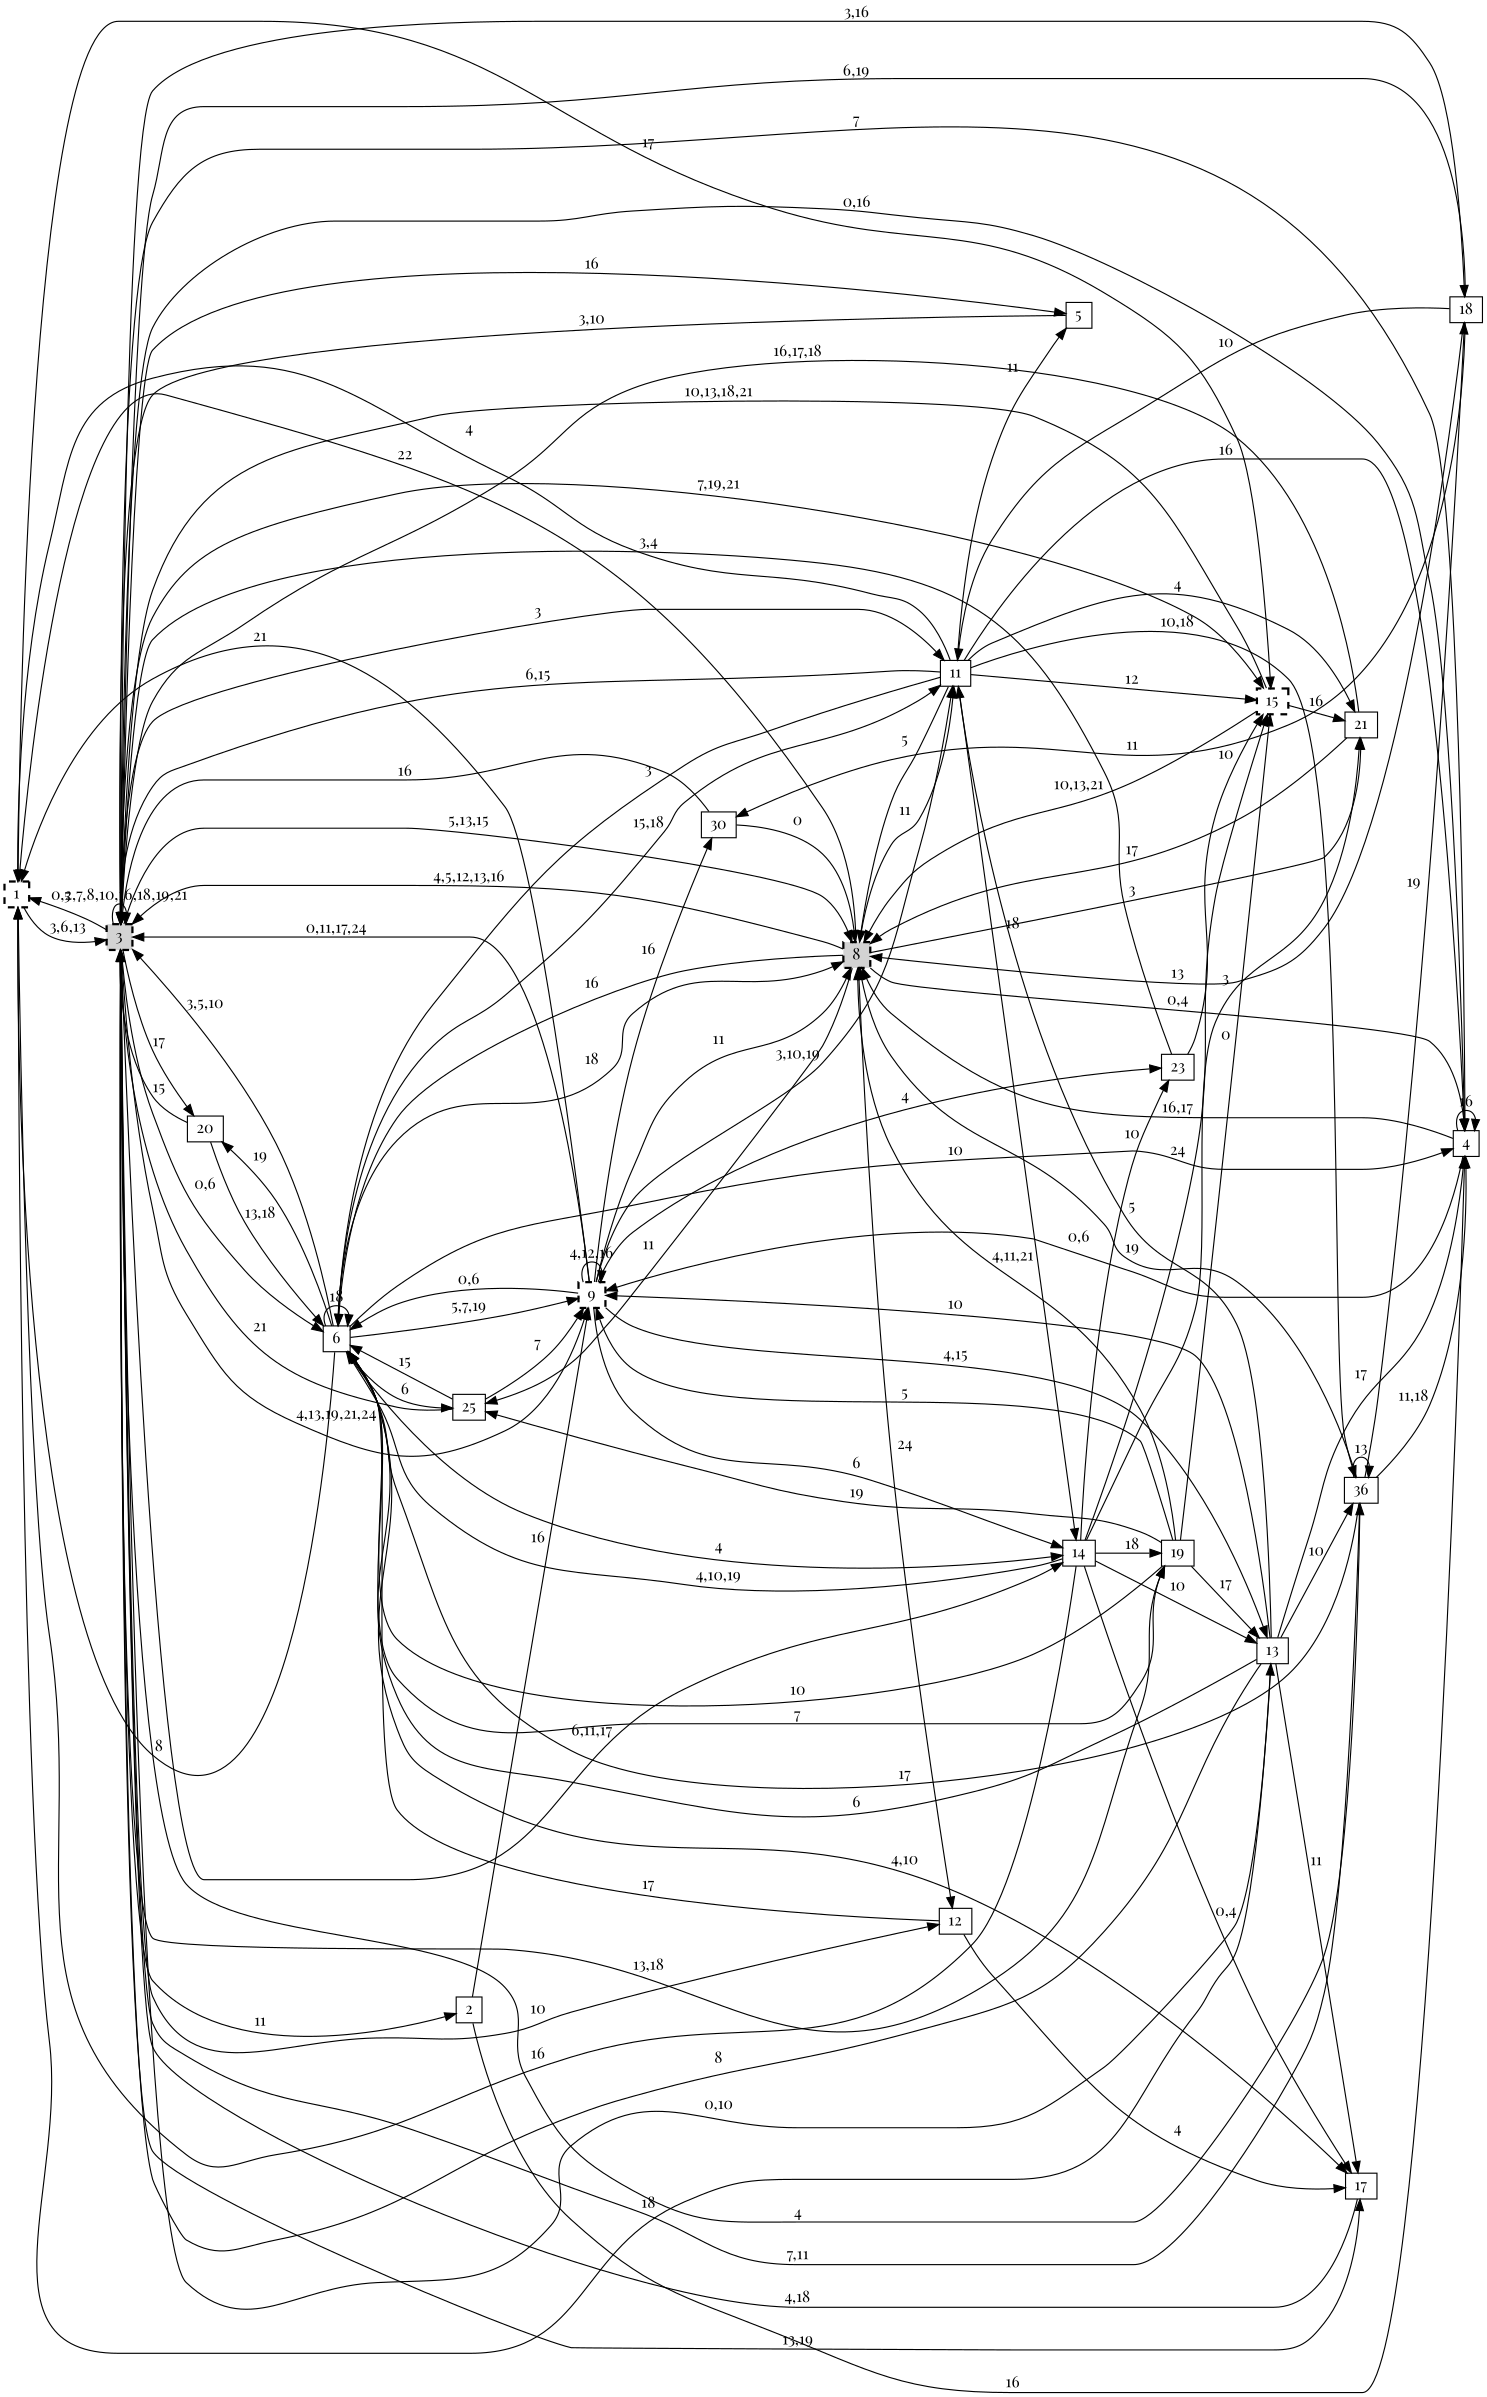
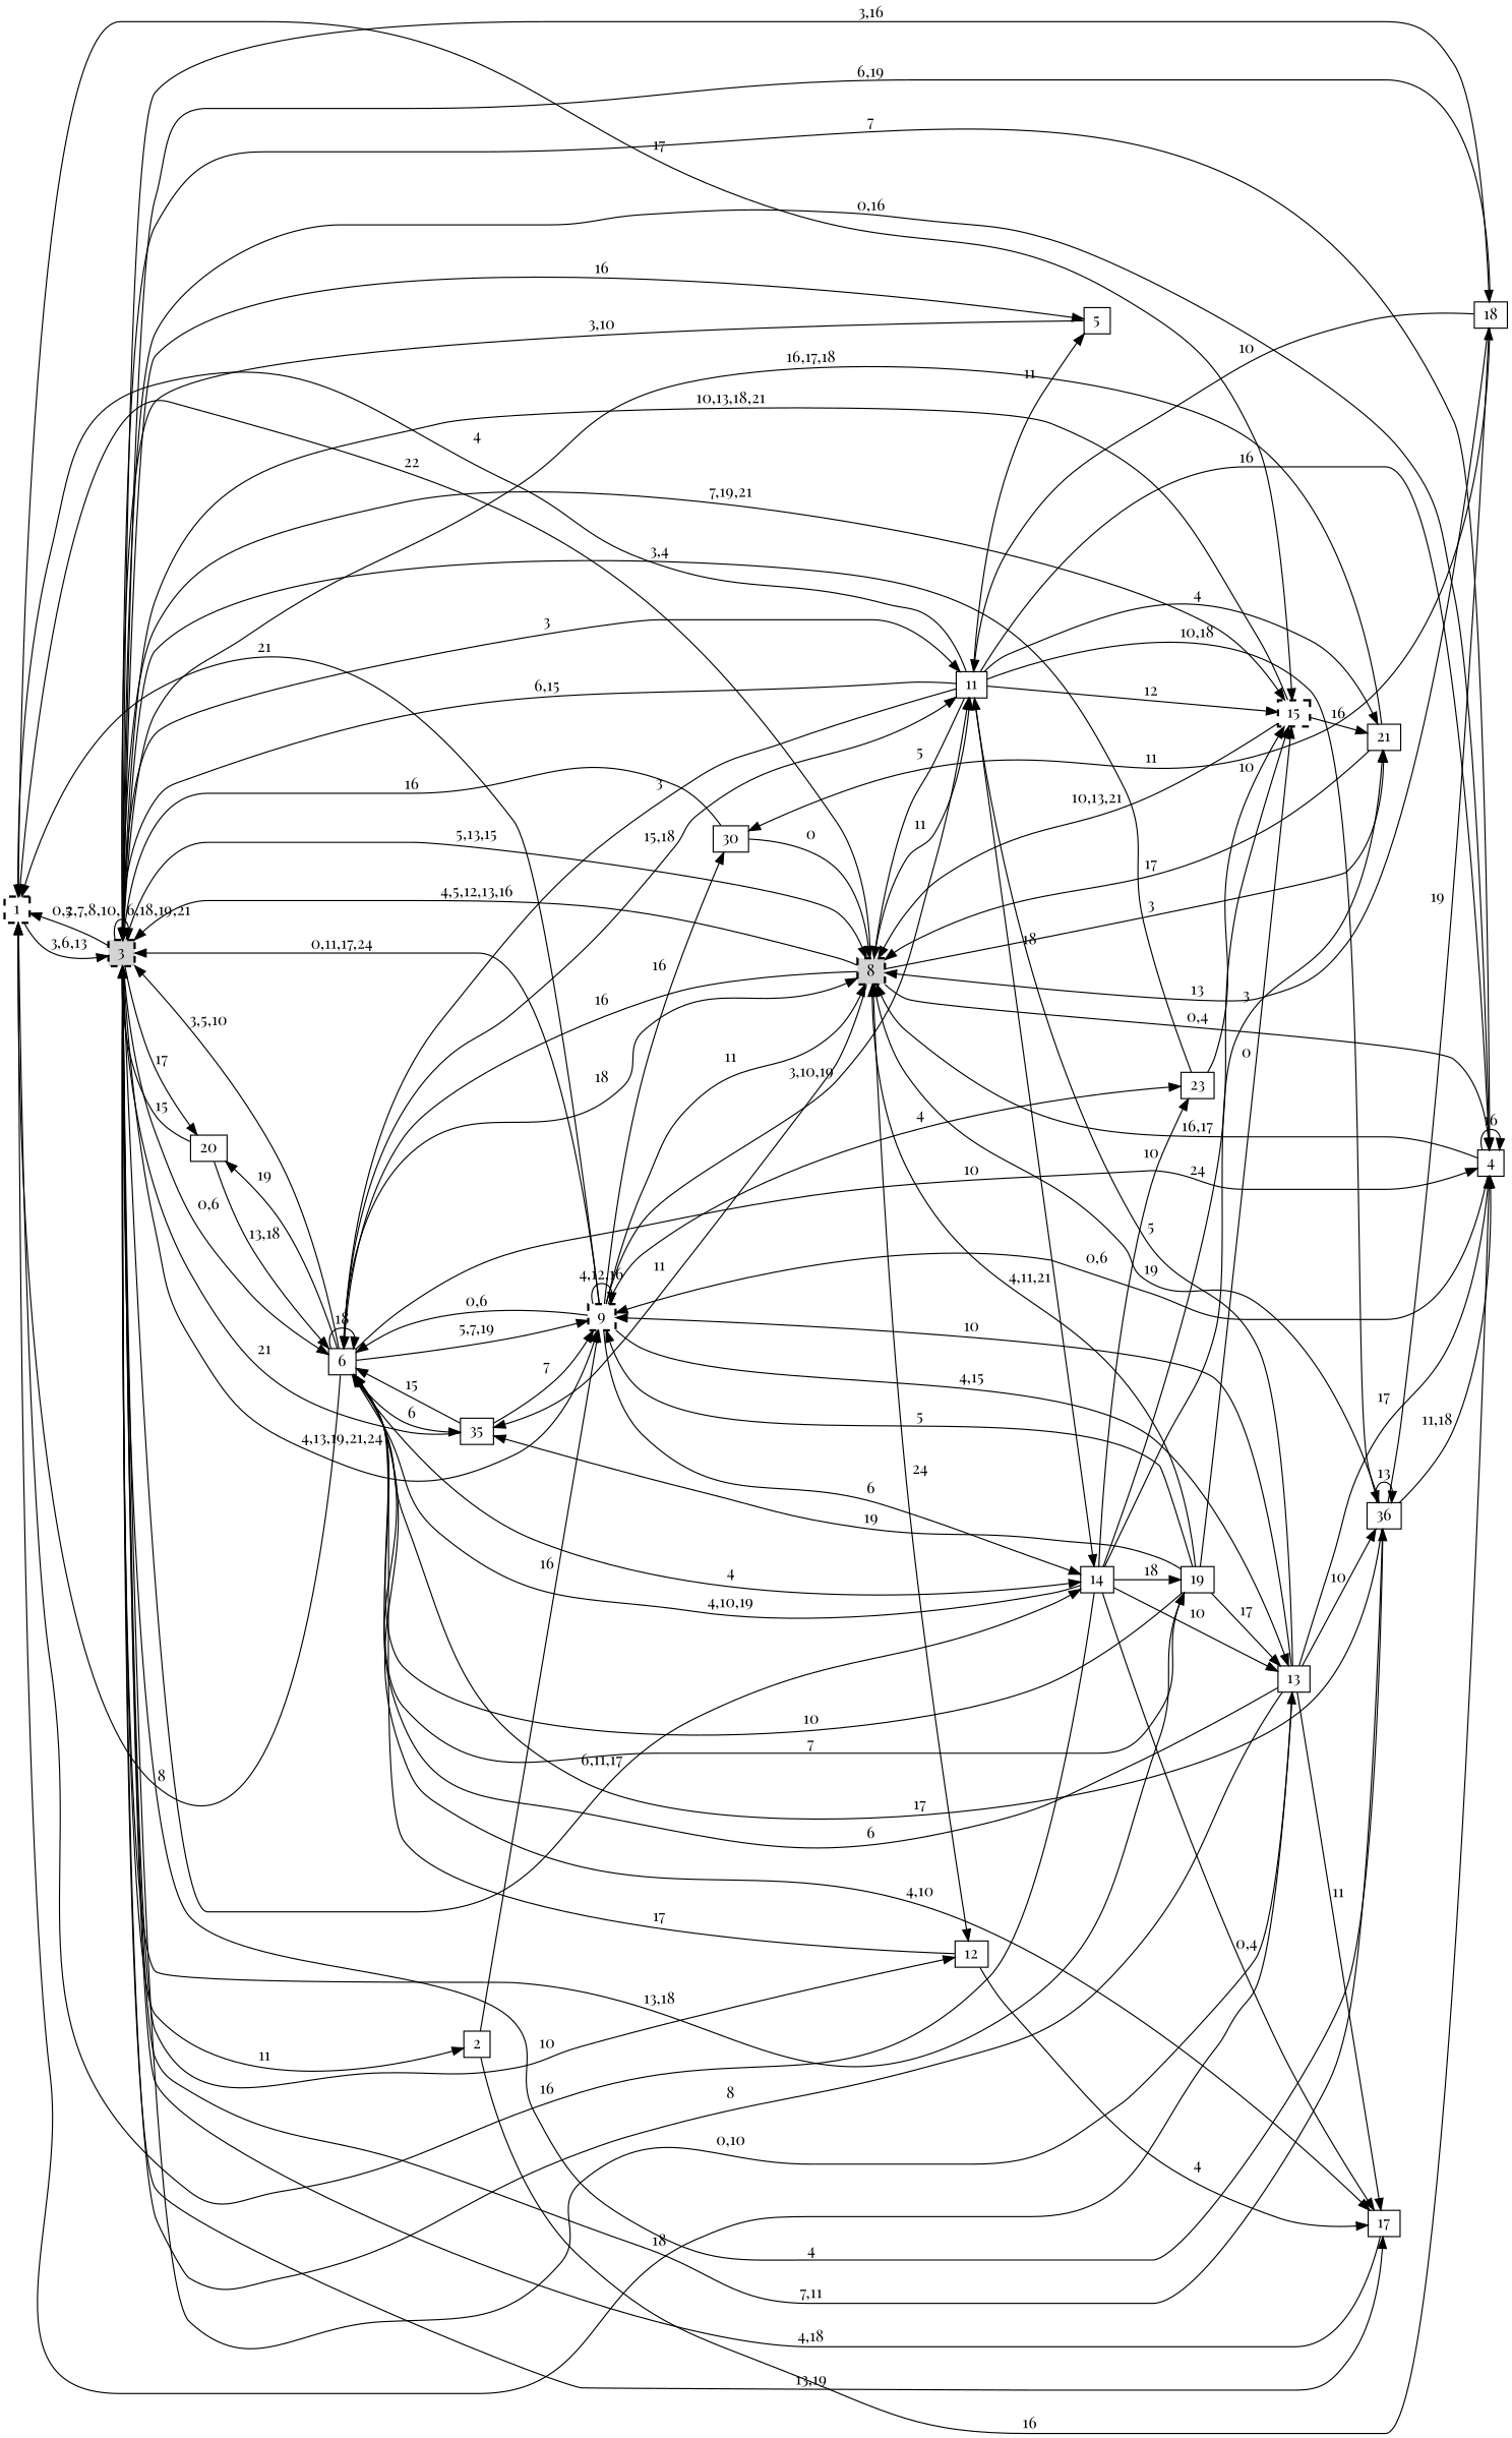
  digraph {
    fontname="Playfair Display"
    rankdir=LR
    node [fontname="Playfair Display" shape=box]
    edge [fontname="Playfair Display"]
    n1 [height=0.1 label=1 style="bold,dashed" width=0.1]
    n2 [height=0.1 label=3 style="filled,bold,dashed" width=0.1]
    n3 [height=0.1 label=15 style="bold,dashed" width=0.1]
    n4 [height=0.1 label=2 width=0.1]
    n5 [height=0.1 label=4 width=0.1]
    n6 [height=0.1 label=9 style="bold,dashed" width=0.1]
    n7 [height=0.1 label=5 width=0.1]
    n8 [height=0.1 label=6 width=0.1]
    n9 [height=0.1 label=8 style="filled,bold,dashed" width=0.1]
    n10 [height=0.1 label=11 width=0.1]
    n11 [height=0.1 label=12 width=0.1]
    n12 [height=0.1 label=13 width=0.1]
    n13 [height=0.1 label=14 width=0.1]
    n14 [height=0.1 label=36 width=0.1]
    n15 [height=0.1 label=17 width=0.1]
    n16 [height=0.1 label=18 width=0.1]
    n17 [height=0.1 label=19 width=0.1]
    n18 [height=0.1 label=20 width=0.1]
    n19 [height=0.1 label=21 width=0.1]
    n20 [height=0.1 label=23 width=0.1]
    n21 [height=0.1 label=30 width=0.1]
-   n22 [height=0.1 label=25 width=0.1]
+   n22 [height=0.1 label=35 width=0.1]
    n1 -> n2 [label="3,6,13"]
    n1 -> n3 [label=17]
    n2 -> n1 [label=5]
    n2 -> n2 [label="0,2,7,8,10,16,18,19,21"]
    n2 -> n3 [label="7,19,21"]
    n2 -> n4 [label=11]
    n2 -> n5 [label=7]
    n2 -> n6 [label="4,13,19,21,24"]
    n2 -> n7 [label=16]
    n2 -> n8 [label="0,6"]
    n2 -> n9 [label="5,13,15"]
    n2 -> n10 [label=3]
    n2 -> n11 [label=10]
    n2 -> n12 [label="0,10"]
    n2 -> n13 [label="6,11,17"]
    n2 -> n14 [label=4]
    n2 -> n15 [label="13,19"]
    n2 -> n16 [label="3,16"]
    n2 -> n17 [label="13,18"]
    n2 -> n18 [label=17]
    n3 -> n2 [label="10,13,18,21"]
    n3 -> n9 [label="10,13,21"]
    n3 -> n19 [label=16]
    n4 -> n5 [label=16]
    n4 -> n6 [label=16]
    n5 -> n2 [label="0,16"]
    n5 -> n5 [label=16]
    n5 -> n6 [label="0,6"]
    n5 -> n9 [label="16,17"]
    n6 -> n1 [label=21]
    n6 -> n2 [label="0,11,17,24"]
    n6 -> n6 [label="4,12,16"]
    n6 -> n8 [label="0,6"]
    n6 -> n9 [label=11]
    n6 -> n10 [label="3,10,19"]
    n6 -> n12 [label="4,15"]
    n6 -> n13 [label=6]
    n6 -> n20 [label=4]
    n6 -> n21 [label=16]
    n7 -> n2 [label="3,10"]
    n8 -> n1 [label=8]
    n8 -> n2 [label="3,5,10"]
    n8 -> n5 [label=10]
    n8 -> n6 [label="5,7,19"]
    n8 -> n8 [label=18]
    n8 -> n9 [label=18]
    n8 -> n10 [label="15,18"]
    n8 -> n13 [label=4]
    n8 -> n15 [label="4,10"]
    n8 -> n17 [label=7]
    n8 -> n18 [label=19]
    n8 -> n22 [label=6]
    n9 -> n1 [label=22]
    n9 -> n2 [label="4,5,12,13,16"]
    n9 -> n5 [label="0,4"]
    n9 -> n8 [label=16]
    n9 -> n10 [label=11]
    n9 -> n11 [label=24]
    n9 -> n19 [label=3]
    n9 -> n22 [label=11]
    n10 -> n1 [label=4]
    n10 -> n2 [label="6,15"]
    n10 -> n3 [label=12]
    n10 -> n5 [label=16]
    n10 -> n7 [label=11]
    n10 -> n8 [label=3]
    n10 -> n9 [label=5]
    n10 -> n13 [label=18]
    n10 -> n14 [label="10,18"]
    n10 -> n19 [label=4]
    n11 -> n8 [label=17]
    n11 -> n15 [label=4]
    n12 -> n1 [label=18]
    n12 -> n2 [label=8]
    n12 -> n5 [label=17]
    n12 -> n6 [label=10]
    n12 -> n8 [label=6]
    n12 -> n10 [label=5]
    n12 -> n14 [label=10]
    n12 -> n15 [label=11]
    n13 -> n1 [label=16]
    n13 -> n3 [label=24]
    n13 -> n8 [label="4,10,19"]
    n13 -> n12 [label=10]
    n13 -> n15 [label="0,4"]
    n13 -> n17 [label=18]
    n13 -> n19 [label=3]
    n13 -> n20 [label=10]
    n14 -> n2 [label="7,11"]
    n14 -> n5 [label="11,18"]
    n14 -> n8 [label=17]
    n14 -> n9 [label=19]
    n14 -> n14 [label=13]
    n14 -> n16 [label=19]
    n15 -> n2 [label="4,18"]
    n16 -> n2 [label="6,19"]
    n16 -> n9 [label=13]
    n16 -> n10 [label=10]
    n16 -> n21 [label=11]
    n17 -> n3 [label=0]
    n17 -> n6 [label=5]
    n17 -> n8 [label=10]
    n17 -> n9 [label="4,11,21"]
    n17 -> n12 [label=17]
    n17 -> n22 [label=19]
    n18 -> n2 [label=15]
    n18 -> n8 [label="13,18"]
    n19 -> n2 [label="16,17,18"]
    n19 -> n9 [label=17]
    n20 -> n2 [label="3,4"]
    n20 -> n3 [label=10]
    n21 -> n2 [label=16]
    n21 -> n9 [label=0]
    n22 -> n2 [label=21]
    n22 -> n6 [label=7]
    n22 -> n8 [label=15]
  }
